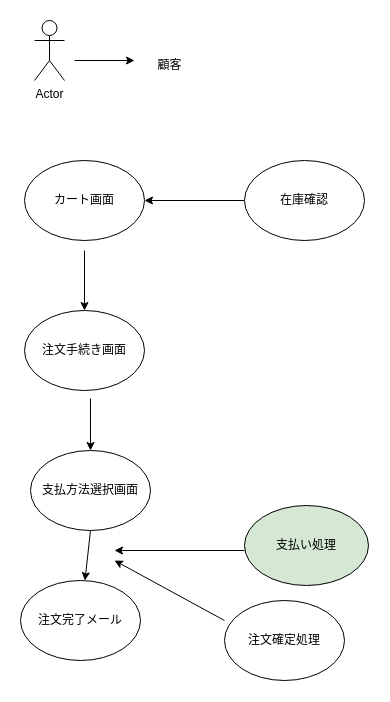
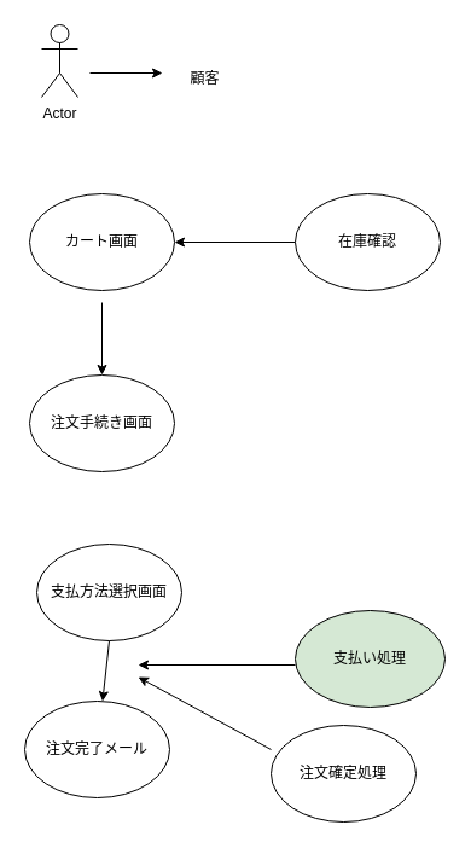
  <mxCell id="0" />
  <mxCell id="1" parent="0" />
  <mxCell id="2" value="Actor" style="shape=umlActor;verticalLabelPosition=bottom;verticalAlign=top;html=1;outlineConnect=0;" vertex="1" parent="1"><mxGeometry x="34" y="20" width="30" height="60" as="geometry" /></mxCell>
  <mxCell id="3" value="" style="endArrow=classic;html=1;" edge="1" parent="1"><mxGeometry width="50" height="50" relative="1" as="geometry"><mxPoint x="74" y="60" as="sourcePoint" /><mxPoint x="134" y="60" as="targetPoint" /></mxGeometry></mxCell>
  <mxCell id="4" value="顧客" style="text;html=1;align=center;verticalAlign=middle;resizable=0;points=[];autosize=1;strokeColor=none;fillColor=none;" vertex="1" parent="1"><mxGeometry x="144" y="50" width="50" height="30" as="geometry" /></mxCell>
  <mxCell id="5" value="カート画面" style="ellipse;whiteSpace=wrap;html=1;" vertex="1" parent="1"><mxGeometry x="24" y="160" width="120" height="80" as="geometry" /></mxCell>
  <mxCell id="6" value="" style="endArrow=classic;html=1;" edge="1" parent="1" target="7"><mxGeometry width="50" height="50" relative="1" as="geometry"><mxPoint x="84" y="250" as="sourcePoint" /><mxPoint x="84" y="310" as="targetPoint" /></mxGeometry></mxCell>
  <mxCell id="7" value="注文手続き画面" style="ellipse;whiteSpace=wrap;html=1;" vertex="1" parent="1"><mxGeometry x="24" y="310" width="120" height="80" as="geometry" /></mxCell>
- <mxCell id="8" value="" style="endArrow=classic;html=1;exitX=0.55;exitY=1.1;exitDx=0;exitDy=0;exitPerimeter=0;" edge="1" parent="1" source="7" target="9"><mxGeometry width="50" height="50" relative="1" as="geometry"><mxPoint x="54" y="490" as="sourcePoint" /><mxPoint x="90" y="460" as="targetPoint" /></mxGeometry></mxCell>
  <mxCell id="9" value="支払方法選択画面" style="ellipse;whiteSpace=wrap;html=1;" vertex="1" parent="1"><mxGeometry x="30" y="450" width="120" height="80" as="geometry" /></mxCell>
  <mxCell id="10" value="" style="endArrow=classic;html=1;exitX=0.5;exitY=1;exitDx=0;exitDy=0;" edge="1" parent="1" source="9" target="11"><mxGeometry width="50" height="50" relative="1" as="geometry"><mxPoint x="64" y="595" as="sourcePoint" /><mxPoint x="84" y="580" as="targetPoint" /></mxGeometry></mxCell>
  <mxCell id="11" value="注文完了メール" style="ellipse;whiteSpace=wrap;html=1;" vertex="1" parent="1"><mxGeometry x="20" y="580" width="120" height="80" as="geometry" /></mxCell>
  <mxCell id="12" value="" style="endArrow=classic;html=1;entryX=1;entryY=0.5;entryDx=0;entryDy=0;" edge="1" parent="1" target="5"><mxGeometry width="50" height="50" relative="1" as="geometry"><mxPoint x="244" y="200" as="sourcePoint" /><mxPoint x="224" y="200" as="targetPoint" /></mxGeometry></mxCell>
  <mxCell id="13" value="在庫確認" style="ellipse;whiteSpace=wrap;html=1;" vertex="1" parent="1"><mxGeometry x="244" y="160" width="120" height="80" as="geometry" /></mxCell>
  <mxCell id="14" value="" style="endArrow=classic;html=1;" edge="1" parent="1"><mxGeometry width="50" height="50" relative="1" as="geometry"><mxPoint x="244" y="550" as="sourcePoint" /><mxPoint x="114" y="550" as="targetPoint" /></mxGeometry></mxCell>
  <mxCell id="15" value="支払い処理" style="ellipse;whiteSpace=wrap;html=1;fillColor=#d5e8d4;" vertex="1" parent="1"><mxGeometry x="244" y="505" width="124" height="80" as="geometry" /></mxCell>
  <mxCell id="16" value="" style="endArrow=classic;html=1;" edge="1" parent="1"><mxGeometry width="50" height="50" relative="1" as="geometry"><mxPoint x="224" y="620" as="sourcePoint" /><mxPoint x="114" y="560" as="targetPoint" /></mxGeometry></mxCell>
  <mxCell id="17" value="注文確定処理" style="ellipse;whiteSpace=wrap;html=1;" vertex="1" parent="1"><mxGeometry x="224" y="600" width="120" height="80" as="geometry" /></mxCell>
